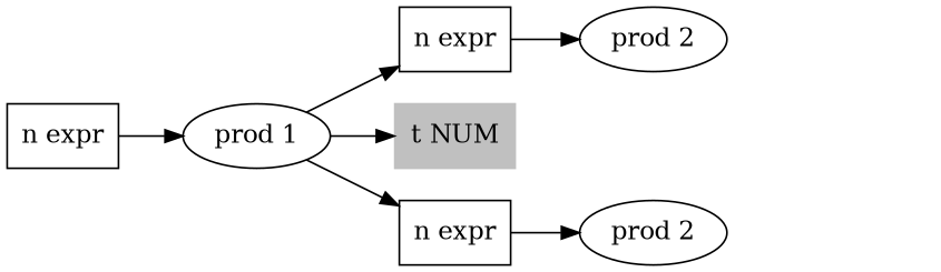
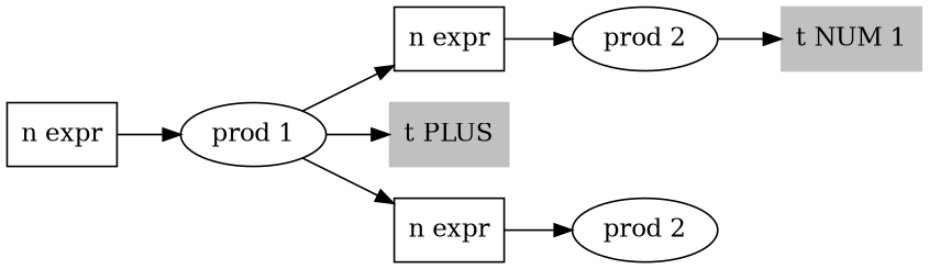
  digraph {
    rankdir=LR
    node [shape=box]
    n1 [label="n expr"]
    n2 [label="prod 1" shape=""]
    n3 [label="n expr"]
-   n4 [color=gray label="t NUM" style=filled]
+   n4 [color=gray label="t PLUS" style=filled]
    n5 [label="n expr"]
    n6 [label="prod 2" shape=""]
    n7 [label="prod 2" shape=""]
+   n8 [color=gray label="t NUM 1" style=filled]
    n1 -> n2
    n2 -> n3
    n2 -> n4
    n2 -> n5
    n3 -> n6
    n5 -> n7
+   n6 -> n8
  }
